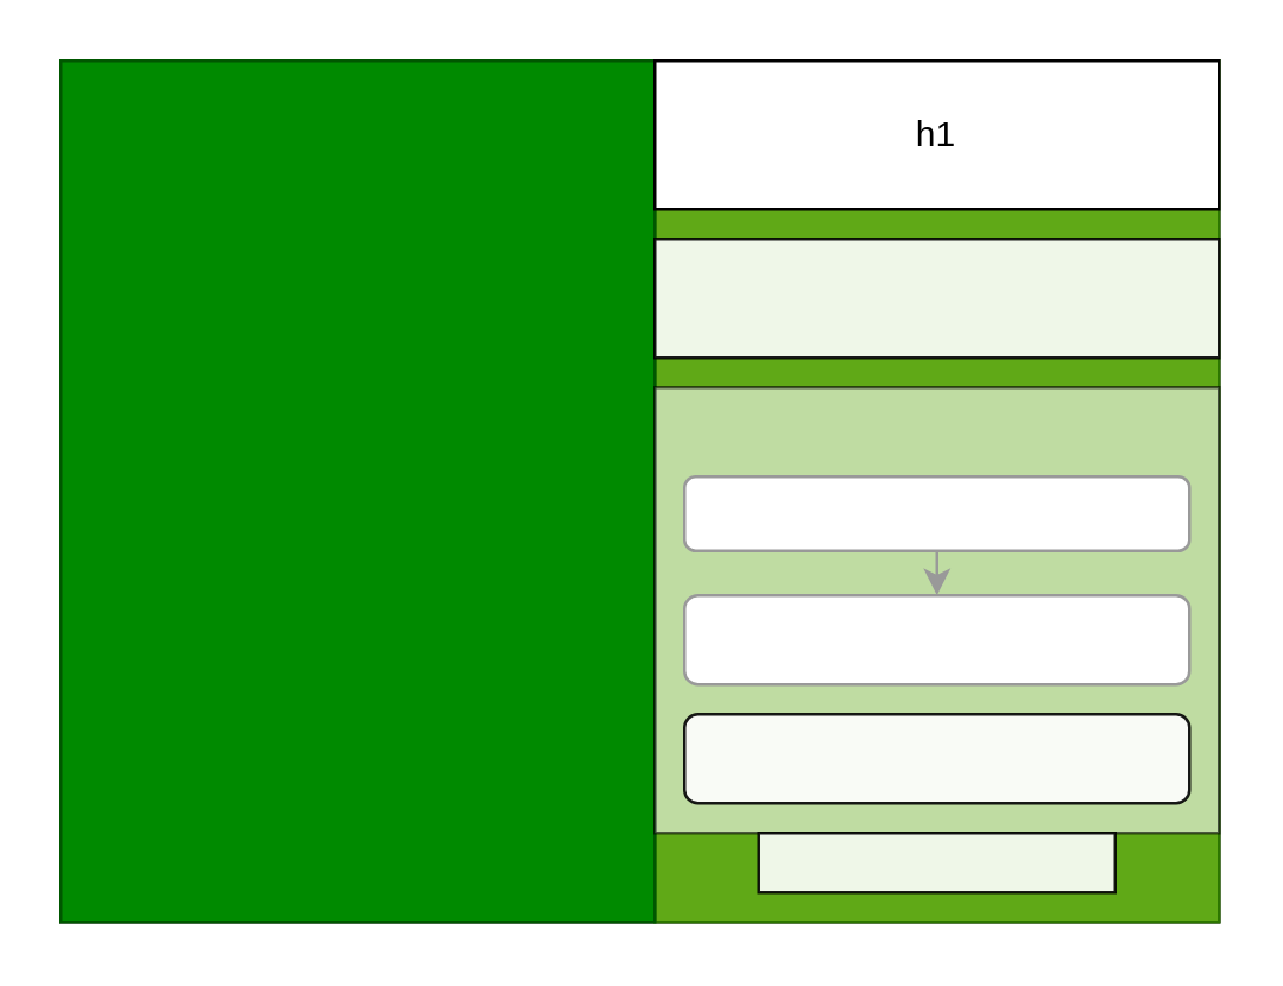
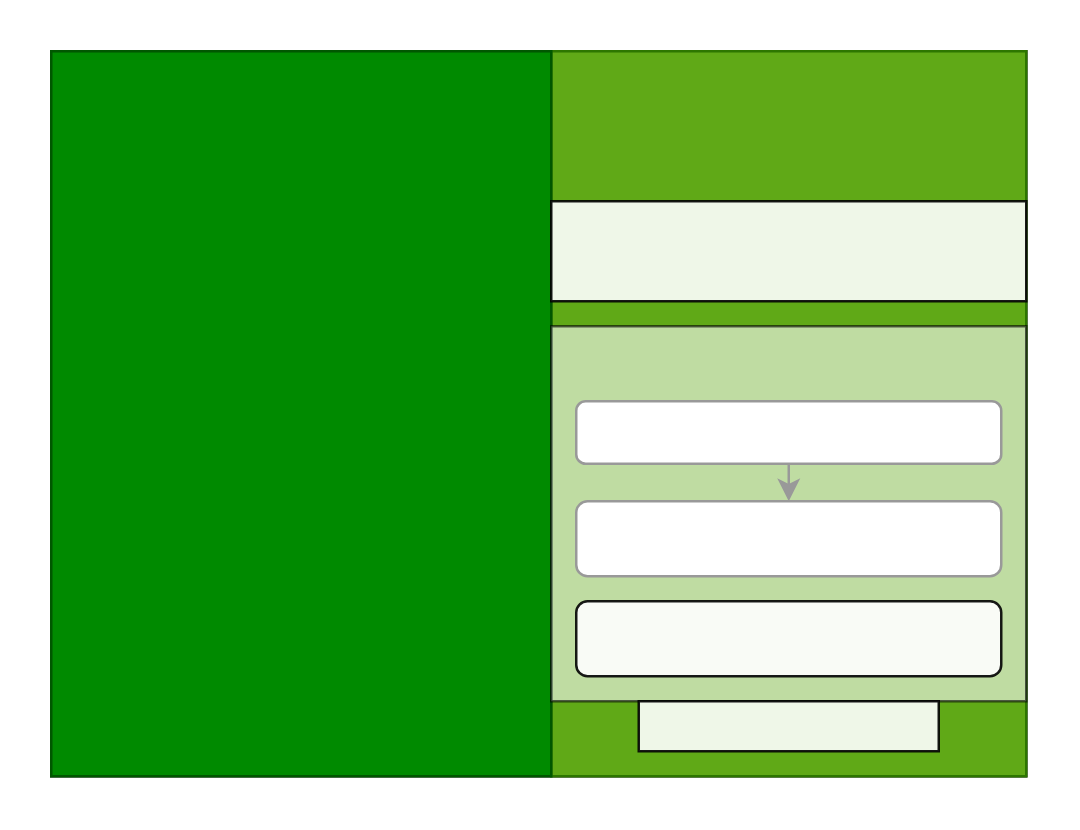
  <mxCell id="0" />
  <mxCell id="1" parent="0" />
  <mxCell id="2" value="" style="rounded=0;whiteSpace=wrap;html=1;" vertex="1" parent="1"><mxGeometry x="20" y="20" width="390" height="290" as="geometry" /></mxCell>
  <mxCell id="3" value="" style="rounded=0;whiteSpace=wrap;html=1;fillColor=#60a917;fontColor=#ffffff;strokeColor=#2D7600;" vertex="1" parent="1"><mxGeometry x="220" y="20" width="190" height="290" as="geometry" /></mxCell>
  <mxCell id="4" value="" style="rounded=0;whiteSpace=wrap;html=1;fillColor=#008a00;fontColor=#ffffff;strokeColor=#005700;" vertex="1" parent="1"><mxGeometry x="20" y="20" width="200" height="290" as="geometry" /></mxCell>
  <mxCell id="5" value="" style="edgeStyle=none;html=1;" edge="1" parent="1" source="6" target="7"><mxGeometry relative="1" as="geometry" /></mxCell>
  <mxCell id="6" value="" style="rounded=1;whiteSpace=wrap;html=1;" vertex="1" parent="1"><mxGeometry x="230" y="160" width="170" height="25" as="geometry" /></mxCell>
  <mxCell id="7" value="" style="whiteSpace=wrap;html=1;rounded=1;" vertex="1" parent="1"><mxGeometry x="230" y="200" width="170" height="30" as="geometry" /></mxCell>
- <mxCell id="8" value="h1" style="rounded=0;whiteSpace=wrap;html=1;" vertex="1" parent="1"><mxGeometry x="220" y="20" width="190" height="50" as="geometry" /></mxCell>
  <mxCell id="9" value="" style="rounded=0;whiteSpace=wrap;html=1;opacity=60;" vertex="1" parent="1"><mxGeometry x="220" y="130" width="190" height="150" as="geometry" /></mxCell>
  <mxCell id="10" value="" style="rounded=0;whiteSpace=wrap;html=1;opacity=90;" vertex="1" parent="1"><mxGeometry x="220" y="80" width="190" height="40" as="geometry" /></mxCell>
  <mxCell id="11" value="" style="rounded=1;whiteSpace=wrap;html=1;opacity=90;" vertex="1" parent="1"><mxGeometry x="230" y="240" width="170" height="30" as="geometry" /></mxCell>
  <mxCell id="12" value="" style="rounded=0;whiteSpace=wrap;html=1;opacity=90;" vertex="1" parent="1"><mxGeometry x="255" y="280" width="120" height="20" as="geometry" /></mxCell>
